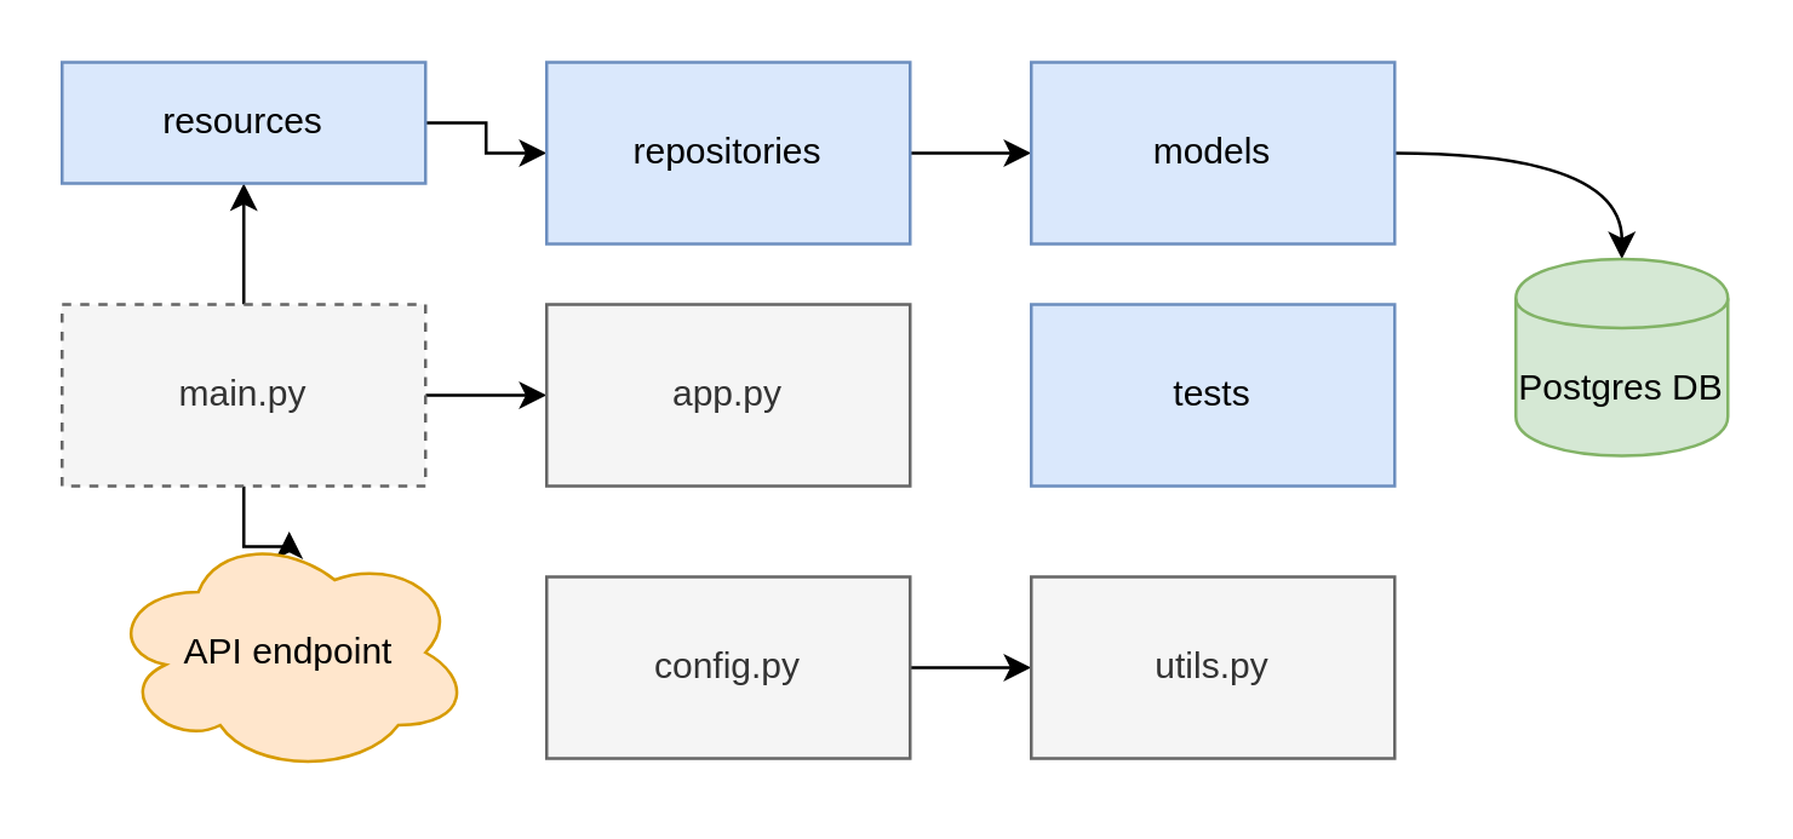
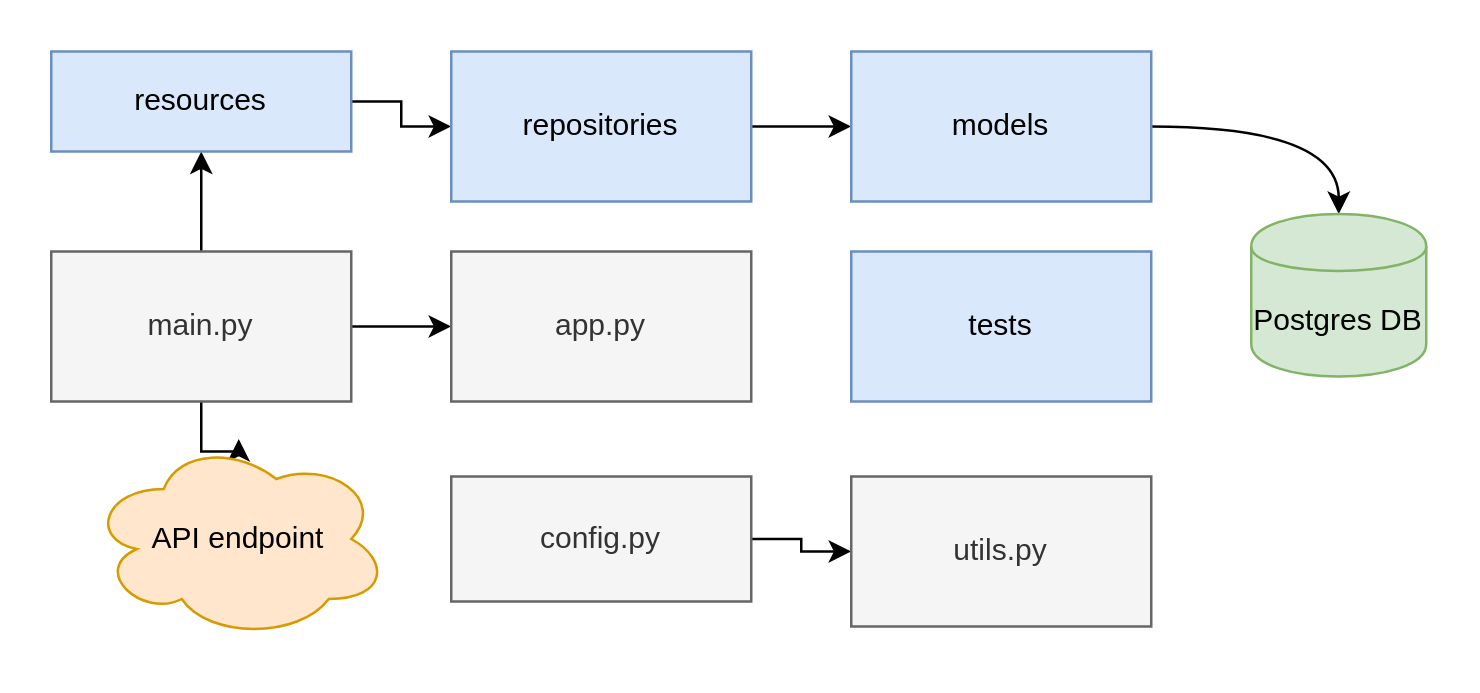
  <mxCell id="0" />
  <mxCell id="1" parent="0" />
  <mxCell id="2" style="edgeStyle=orthogonalEdgeStyle;rounded=0;orthogonalLoop=1;jettySize=auto;html=1;exitX=0.5;exitY=0;exitDx=0;exitDy=0;entryX=0.5;entryY=1;entryDx=0;entryDy=0;" edge="1" parent="1" source="5" target="10"><mxGeometry relative="1" as="geometry" /></mxCell>
  <mxCell id="3" style="edgeStyle=orthogonalEdgeStyle;rounded=0;orthogonalLoop=1;jettySize=auto;html=1;entryX=0;entryY=0.5;entryDx=0;entryDy=0;" edge="1" parent="1" source="5" target="6"><mxGeometry relative="1" as="geometry" /></mxCell>
  <mxCell id="4" value="" style="edgeStyle=orthogonalEdgeStyle;rounded=0;orthogonalLoop=1;jettySize=auto;html=1;" edge="1" parent="1" source="5" target="17"><mxGeometry relative="1" as="geometry" /></mxCell>
- <mxCell id="5" value="main.py" style="rounded=0;whiteSpace=wrap;html=1;fillColor=#f5f5f5;strokeColor=#666666;fontColor=#333333;dashed=1;" vertex="1" parent="1"><mxGeometry x="20" y="100" width="120" height="60" as="geometry" /></mxCell>
+ <mxCell id="5" value="main.py" style="rounded=0;whiteSpace=wrap;html=1;fillColor=#f5f5f5;strokeColor=#666666;fontColor=#333333;" vertex="1" parent="1"><mxGeometry x="20" y="100" width="120" height="60" as="geometry" /></mxCell>
  <mxCell id="6" value="app.py" style="rounded=0;whiteSpace=wrap;html=1;fillColor=#f5f5f5;strokeColor=#666666;fontColor=#333333;" vertex="1" parent="1"><mxGeometry x="180" y="100" width="120" height="60" as="geometry" /></mxCell>
  <mxCell id="7" value="" style="edgeStyle=orthogonalEdgeStyle;rounded=0;orthogonalLoop=1;jettySize=auto;html=1;" edge="1" parent="1" source="8" target="18"><mxGeometry relative="1" as="geometry" /></mxCell>
- <mxCell id="8" value="config.py" style="rounded=0;whiteSpace=wrap;html=1;fillColor=#f5f5f5;strokeColor=#666666;fontColor=#333333;" vertex="1" parent="1"><mxGeometry x="180" y="190" width="120" height="60" as="geometry" /></mxCell>
+ <mxCell id="8" value="config.py" style="rounded=0;whiteSpace=wrap;html=1;fillColor=#f5f5f5;strokeColor=#666666;fontColor=#333333;" vertex="1" parent="1"><mxGeometry x="180" y="190" width="120" height="50" as="geometry" /></mxCell>
  <mxCell id="9" style="edgeStyle=orthogonalEdgeStyle;rounded=0;orthogonalLoop=1;jettySize=auto;html=1;entryX=0;entryY=0.5;entryDx=0;entryDy=0;" edge="1" parent="1" source="10" target="12"><mxGeometry relative="1" as="geometry" /></mxCell>
  <mxCell id="10" value="resources" style="rounded=0;whiteSpace=wrap;html=1;fillColor=#dae8fc;strokeColor=#6c8ebf;" vertex="1" parent="1"><mxGeometry x="20" y="20" width="120" height="40" as="geometry" /></mxCell>
  <mxCell id="11" style="edgeStyle=orthogonalEdgeStyle;rounded=0;orthogonalLoop=1;jettySize=auto;html=1;entryX=0;entryY=0.5;entryDx=0;entryDy=0;" edge="1" parent="1" source="12" target="14"><mxGeometry relative="1" as="geometry" /></mxCell>
  <mxCell id="12" value="repositories" style="rounded=0;whiteSpace=wrap;html=1;fillColor=#dae8fc;strokeColor=#6c8ebf;" vertex="1" parent="1"><mxGeometry x="180" y="20" width="120" height="60" as="geometry" /></mxCell>
  <mxCell id="13" style="edgeStyle=orthogonalEdgeStyle;rounded=0;orthogonalLoop=1;jettySize=auto;html=1;entryX=0.5;entryY=0;entryDx=0;entryDy=0;curved=1;" edge="1" parent="1" source="14" target="15"><mxGeometry relative="1" as="geometry" /></mxCell>
  <mxCell id="14" value="models" style="rounded=0;whiteSpace=wrap;html=1;fillColor=#dae8fc;strokeColor=#6c8ebf;" vertex="1" parent="1"><mxGeometry x="340" y="20" width="120" height="60" as="geometry" /></mxCell>
  <mxCell id="15" value="Postgres DB" style="shape=cylinder;whiteSpace=wrap;html=1;boundedLbl=1;backgroundOutline=1;fillColor=#d5e8d4;strokeColor=#82b366;" vertex="1" parent="1"><mxGeometry x="500" y="85" width="70" height="65" as="geometry" /></mxCell>
  <mxCell id="16" value="tests" style="rounded=0;whiteSpace=wrap;html=1;fillColor=#dae8fc;strokeColor=#6c8ebf;" vertex="1" parent="1"><mxGeometry x="340" y="100" width="120" height="60" as="geometry" /></mxCell>
  <mxCell id="17" value="API endpoint" style="ellipse;shape=cloud;whiteSpace=wrap;html=1;fillColor=#ffe6cc;strokeColor=#d79b00;" vertex="1" parent="1"><mxGeometry x="35" y="175" width="120" height="80" as="geometry" /></mxCell>
  <mxCell id="18" value="utils.py" style="rounded=0;whiteSpace=wrap;html=1;fillColor=#f5f5f5;strokeColor=#666666;fontColor=#333333;" vertex="1" parent="1"><mxGeometry x="340" y="190" width="120" height="60" as="geometry" /></mxCell>
